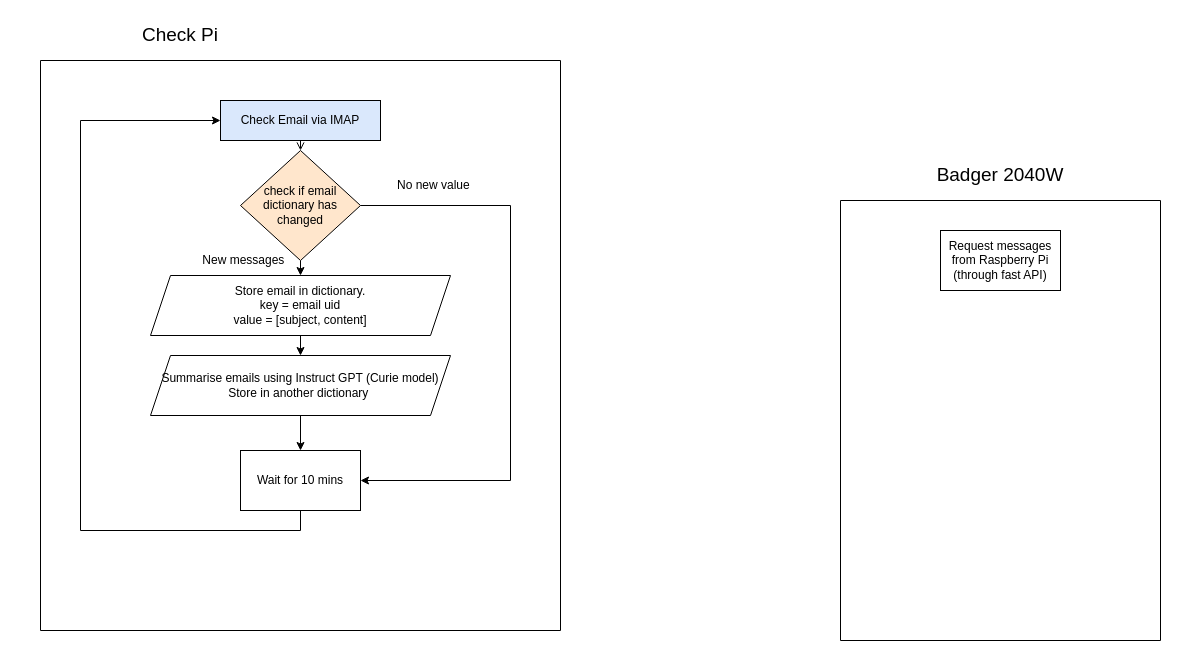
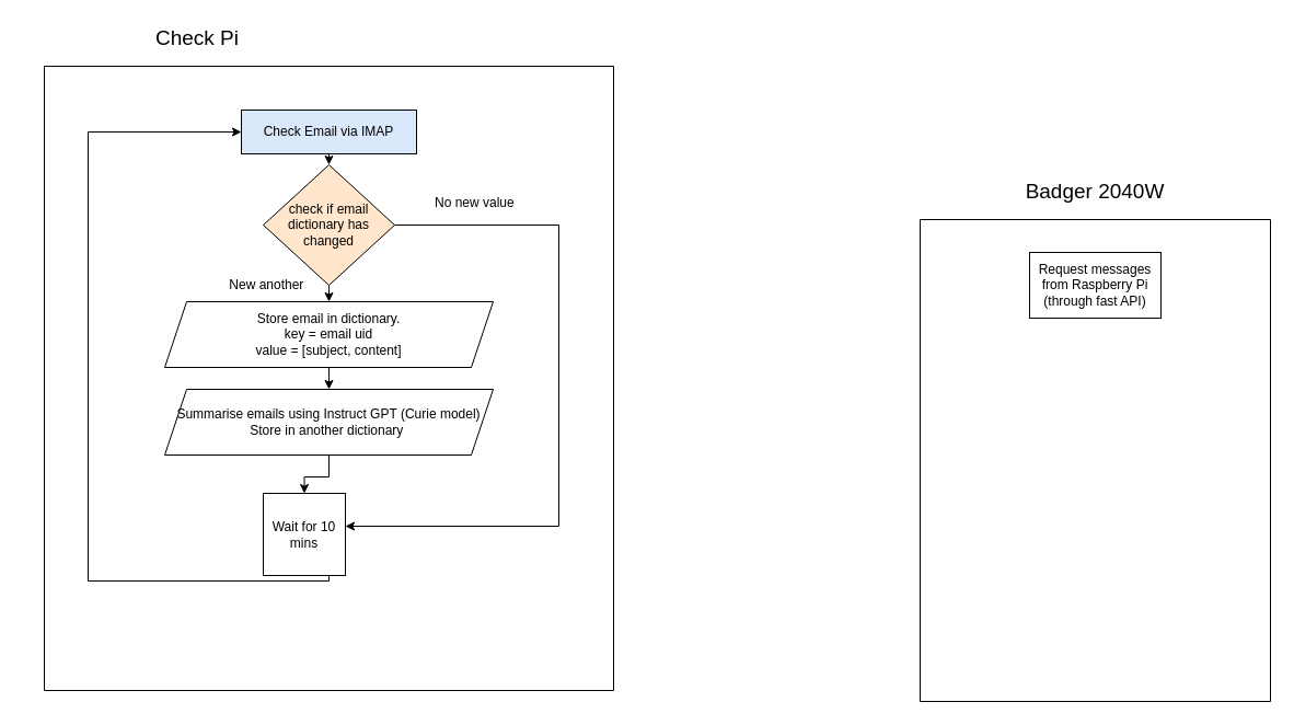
  <mxCell id="0" />
  <mxCell id="1" parent="0" />
  <mxCell id="2" value="" style="swimlane;startSize=0;" vertex="1" parent="1"><mxGeometry x="40" y="60" width="520" height="570" as="geometry" /></mxCell>
- <mxCell id="3" style="edgeStyle=orthogonalEdgeStyle;rounded=0;orthogonalLoop=1;jettySize=auto;html=1;exitX=0.5;exitY=1;exitDx=0;exitDy=0;entryX=0.5;entryY=0;entryDx=0;entryDy=0;endArrow=open;" edge="1" parent="2" source="4" target="11"><mxGeometry relative="1" as="geometry" /></mxCell>
+ <mxCell id="3" style="edgeStyle=orthogonalEdgeStyle;rounded=0;orthogonalLoop=1;jettySize=auto;html=1;exitX=0.5;exitY=1;exitDx=0;exitDy=0;entryX=0.5;entryY=0;entryDx=0;entryDy=0;" edge="1" parent="2" source="4" target="11"><mxGeometry relative="1" as="geometry" /></mxCell>
  <mxCell id="4" value="Check Email via IMAP" style="rounded=0;whiteSpace=wrap;html=1;fillColor=#dae8fc;" vertex="1" parent="2"><mxGeometry x="180" y="40" width="160" height="40" as="geometry" /></mxCell>
  <mxCell id="5" style="edgeStyle=orthogonalEdgeStyle;rounded=0;orthogonalLoop=1;jettySize=auto;html=1;exitX=0.5;exitY=1;exitDx=0;exitDy=0;entryX=0.5;entryY=0;entryDx=0;entryDy=0;" edge="1" parent="2" source="6" target="8"><mxGeometry relative="1" as="geometry" /></mxCell>
  <mxCell id="6" value="Store email in dictionary. &lt;br&gt;key = email uid&lt;br&gt;value = [subject, content]" style="shape=parallelogram;perimeter=parallelogramPerimeter;whiteSpace=wrap;html=1;fixedSize=1;" vertex="1" parent="2"><mxGeometry x="110" y="215" width="300" height="60" as="geometry" /></mxCell>
  <mxCell id="7" style="edgeStyle=orthogonalEdgeStyle;rounded=0;orthogonalLoop=1;jettySize=auto;html=1;exitX=0.5;exitY=1;exitDx=0;exitDy=0;entryX=0.5;entryY=0;entryDx=0;entryDy=0;" edge="1" parent="2" source="8" target="13"><mxGeometry relative="1" as="geometry" /></mxCell>
  <mxCell id="8" value="&lt;div style=&quot;&quot;&gt;&lt;span style=&quot;background-color: initial;&quot;&gt;Summarise emails using Instruct GPT (Curie model)&lt;/span&gt;&lt;/div&gt;&lt;div style=&quot;&quot;&gt;&lt;span style=&quot;background-color: initial;&quot;&gt;Store in another dictionary&amp;nbsp;&lt;/span&gt;&lt;/div&gt;" style="shape=parallelogram;perimeter=parallelogramPerimeter;whiteSpace=wrap;html=1;fixedSize=1;align=center;" vertex="1" parent="2"><mxGeometry x="110" y="295" width="300" height="60" as="geometry" /></mxCell>
  <mxCell id="9" style="edgeStyle=orthogonalEdgeStyle;rounded=0;orthogonalLoop=1;jettySize=auto;html=1;exitX=1;exitY=0.5;exitDx=0;exitDy=0;" edge="1" parent="2" source="11" target="13"><mxGeometry relative="1" as="geometry"><Array as="points"><mxPoint x="470" y="145" /><mxPoint x="470" y="420" /></Array></mxGeometry></mxCell>
  <mxCell id="10" style="edgeStyle=orthogonalEdgeStyle;rounded=0;orthogonalLoop=1;jettySize=auto;html=1;exitX=0.5;exitY=1;exitDx=0;exitDy=0;entryX=0.5;entryY=0;entryDx=0;entryDy=0;" edge="1" parent="2" source="11" target="6"><mxGeometry relative="1" as="geometry"><mxPoint x="260" y="210" as="targetPoint" /></mxGeometry></mxCell>
  <mxCell id="11" value="check if email dictionary has changed" style="rhombus;whiteSpace=wrap;html=1;fillColor=#ffe6cc;" vertex="1" parent="2"><mxGeometry x="200" y="90" width="120" height="110" as="geometry" /></mxCell>
  <mxCell id="12" style="edgeStyle=orthogonalEdgeStyle;rounded=0;orthogonalLoop=1;jettySize=auto;html=1;exitX=0.5;exitY=1;exitDx=0;exitDy=0;entryX=0;entryY=0.5;entryDx=0;entryDy=0;" edge="1" parent="2" source="13" target="4"><mxGeometry relative="1" as="geometry"><Array as="points"><mxPoint x="260" y="470" /><mxPoint x="40" y="470" /><mxPoint x="40" y="60" /></Array></mxGeometry></mxCell>
- <mxCell id="13" value="Wait for 10 mins" style="rounded=0;whiteSpace=wrap;html=1;" vertex="1" parent="2"><mxGeometry x="200" y="390" width="120" height="60" as="geometry" /></mxCell>
+ <mxCell id="13" value="Wait for 10 mins" style="rounded=0;whiteSpace=wrap;html=1;" vertex="1" parent="2"><mxGeometry x="200" y="390" width="75" height="75" as="geometry" /></mxCell>
  <mxCell id="14" value="No new value&amp;nbsp;" style="text;html=1;strokeColor=none;fillColor=none;align=center;verticalAlign=middle;whiteSpace=wrap;rounded=0;" vertex="1" parent="2"><mxGeometry x="340" y="110" width="110" height="30" as="geometry" /></mxCell>
- <mxCell id="15" value="New messages&amp;nbsp;" style="text;html=1;strokeColor=none;fillColor=none;align=center;verticalAlign=middle;whiteSpace=wrap;rounded=0;" vertex="1" parent="2"><mxGeometry x="160" y="185" width="90" height="30" as="geometry" /></mxCell>
+ <mxCell id="15" value="New another&amp;nbsp;" style="text;html=1;strokeColor=none;fillColor=none;align=center;verticalAlign=middle;whiteSpace=wrap;rounded=0;" vertex="1" parent="2"><mxGeometry x="160" y="185" width="90" height="30" as="geometry" /></mxCell>
  <mxCell id="16" value="" style="swimlane;startSize=0;" vertex="1" parent="1"><mxGeometry x="840" y="200" width="320" height="440" as="geometry" /></mxCell>
  <mxCell id="17" value="Request messages from Raspberry Pi (through fast API)" style="rounded=0;whiteSpace=wrap;html=1;" vertex="1" parent="16"><mxGeometry x="100" y="30" width="120" height="60" as="geometry" /></mxCell>
  <mxCell id="18" value="&lt;font style=&quot;font-size: 19px;&quot;&gt;Check Pi&lt;/font&gt;" style="text;html=1;strokeColor=none;fillColor=none;align=center;verticalAlign=middle;whiteSpace=wrap;rounded=0;" vertex="1" parent="1"><mxGeometry x="20" y="20" width="320" height="30" as="geometry" /></mxCell>
  <mxCell id="19" value="&lt;font style=&quot;font-size: 19px;&quot;&gt;Badger 2040W&lt;/font&gt;" style="text;html=1;strokeColor=none;fillColor=none;align=center;verticalAlign=middle;whiteSpace=wrap;rounded=0;" vertex="1" parent="1"><mxGeometry x="840" y="160" width="320" height="30" as="geometry" /></mxCell>
